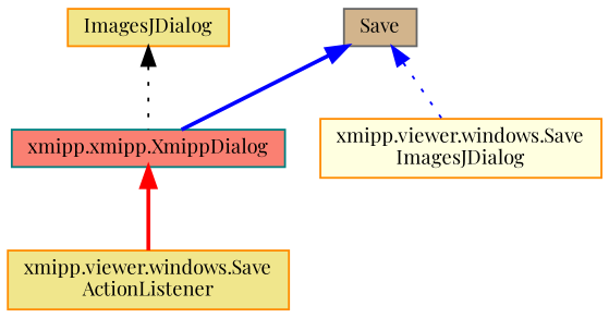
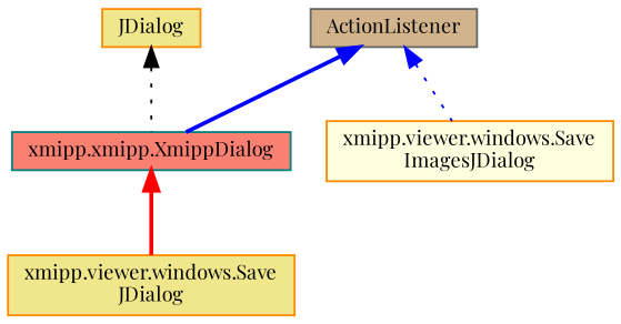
  digraph {
    fontname="Playfair Display"
    node [color=darkorange fillcolor=khaki fontname="Playfair Display" fontsize=10 shape=record style=filled]
    edge [color=blue dir=back fontname="Playfair Display" fontsize=10 labelfontname=Helvetica labelfontsize=10 style=bold]
-   n1 [fontcolor=black height=0.2 label="xmipp.viewer.windows.Save\lActionListener" width=0.4]
+   n1 [fontcolor=black height=0.2 label="xmipp.viewer.windows.Save\lJDialog" width=0.4]
    n2 [fillcolor=lightyellow height=0.2 label="xmipp.viewer.windows.Save\lImagesJDialog" width=0.4]
    n3 [color=teal fillcolor=salmon height=0.2 label="xmipp.xmipp.XmippDialog" width=0.4]
-   n4 [height=0.2 label=ImagesJDialog width=0.4]
-   n5 [color=gray40 fillcolor=tan height=0.2 label=Save width=0.4]
+   n4 [height=0.2 label=JDialog width=0.4]
+   n5 [color=gray40 fillcolor=tan height=0.2 label=ActionListener width=0.4]
    n3 -> n1 [color=red]
    n4 -> n3 [color=black style=dotted]
    n5 -> n2 [style=dotted]
    n5 -> n3
  }
